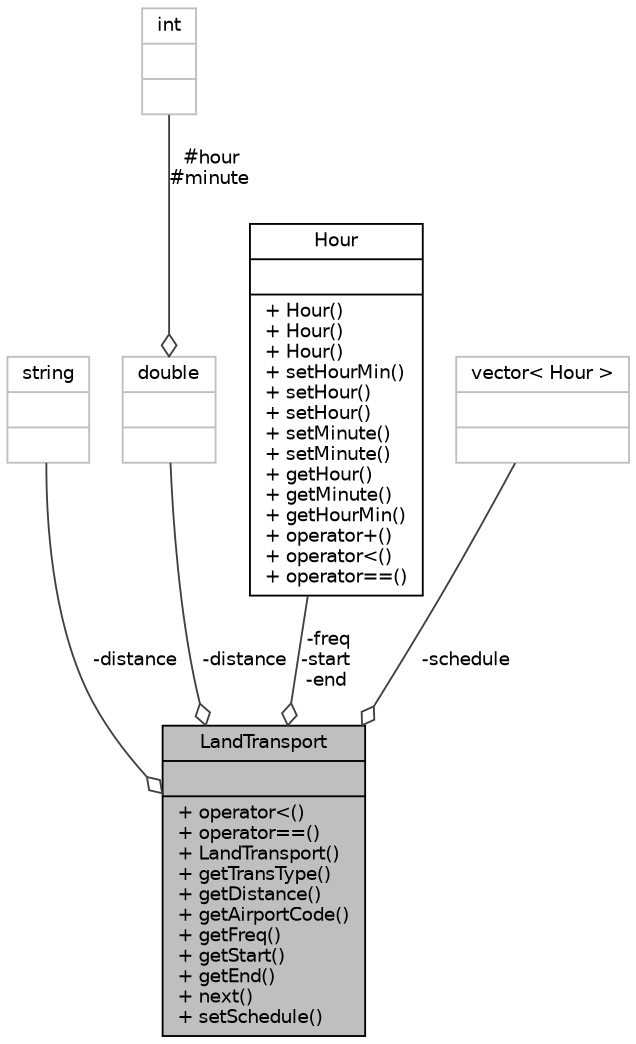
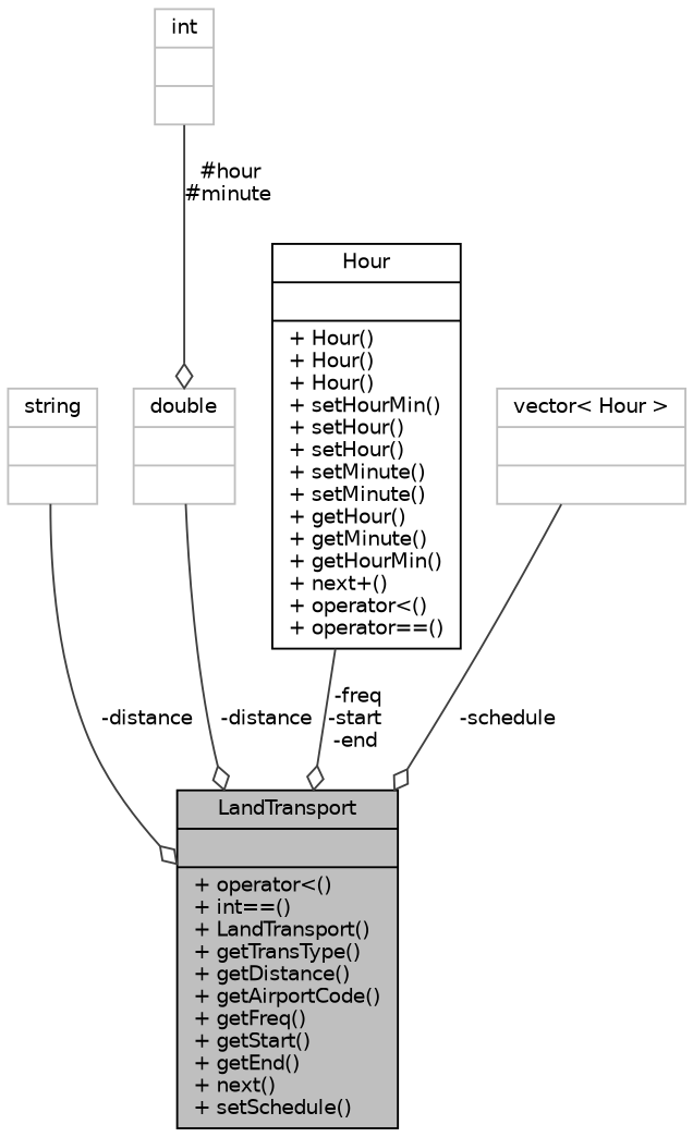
  digraph {
    node [color=grey75 fontname=Helvetica fontsize=10 shape=record]
    edge [arrowhead=odiamond color=grey25 fontname=Helvetica fontsize=10 labelfontname=Helvetica labelfontsize=10 style=solid]
-   n1 [color=black fillcolor=grey75 fontcolor=black height=0.2 label="{LandTransport\n||+ operator\<()\l+ operator==()\l+ LandTransport()\l+ getTransType()\l+ getDistance()\l+ getAirportCode()\l+ getFreq()\l+ getStart()\l+ getEnd()\l+ next()\l+ setSchedule()\l}" style=filled width=0.4]
+   n1 [color=black fillcolor=grey75 fontcolor=black height=0.2 label="{LandTransport\n||+ operator\<()\l+ int==()\l+ LandTransport()\l+ getTransType()\l+ getDistance()\l+ getAirportCode()\l+ getFreq()\l+ getStart()\l+ getEnd()\l+ next()\l+ setSchedule()\l}" style=filled width=0.4]
    n2 [height=0.2 label="{string\n||}" width=0.4]
    n3 [height=0.2 label="{double\n||}" width=0.4]
-   n4 [color=black height=0.2 label="{Hour\n||+ Hour()\l+ Hour()\l+ Hour()\l+ setHourMin()\l+ setHour()\l+ setHour()\l+ setMinute()\l+ setMinute()\l+ getHour()\l+ getMinute()\l+ getHourMin()\l+ operator+()\l+ operator\<()\l+ operator==()\l}" width=0.4]
+   n4 [color=black height=0.2 label="{Hour\n||+ Hour()\l+ Hour()\l+ Hour()\l+ setHourMin()\l+ setHour()\l+ setHour()\l+ setMinute()\l+ setMinute()\l+ getHour()\l+ getMinute()\l+ getHourMin()\l+ next+()\l+ operator\<()\l+ operator==()\l}" width=0.4]
    n5 [height=0.2 label="{int\n||}" width=0.4]
    n6 [height=0.2 label="{vector\< Hour \>\n||}" width=0.4]
    n2 -> n1 [label=" -distance"]
    n3 -> n1 [label=" -distance"]
    n4 -> n1 [label=" -freq\n-start\n-end"]
    n5 -> n3 [label=" #hour\n#minute"]
    n6 -> n1 [label=" -schedule"]
  }
